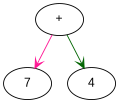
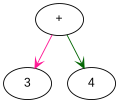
  digraph {
    rankdir=TB
    fontname="Liberation Sans"
    node [fontname="Liberation Sans"]
    edge [arrowhead=vee fontname="Liberation Sans"]
    n1 [label="+"]
-   n2 [label=7]
+   n2 [label=3]
    n3 [label=4]
    n1 -> n2 [color=deeppink]
    n1 -> n3 [color=darkgreen]
  }
